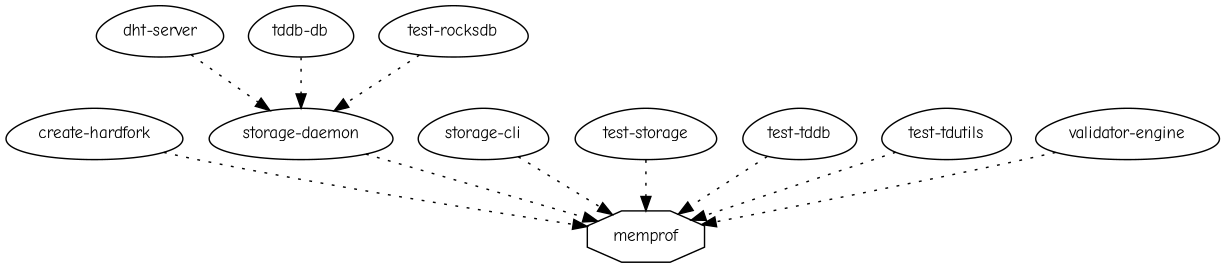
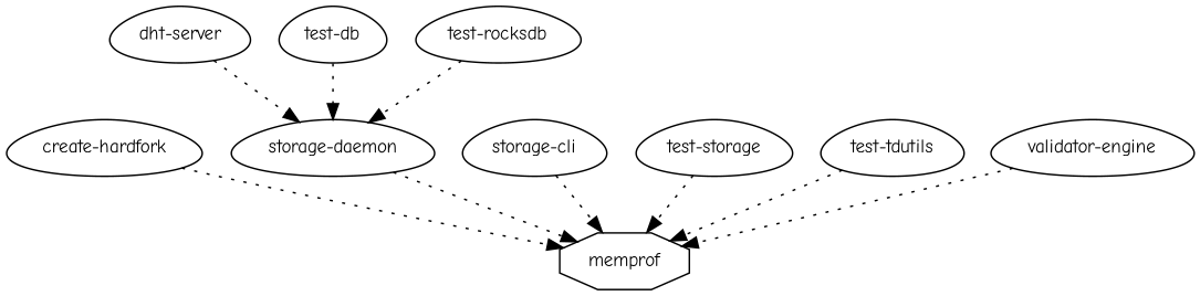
  digraph {
    fontname="Comic Neue"
    node [fontname="Comic Neue" fontsize=12 shape=egg]
    edge [fontname="Comic Neue" style=dotted]
    n1 [label=memprof shape=octagon]
    n2 [label="create-hardfork"]
    n3 [label="dht-server"]
    n4 [label="storage-daemon"]
    n5 [label="storage-cli"]
-   n6 [label="tddb-db"]
+   n6 [label="test-db"]
    n7 [label="test-rocksdb"]
    n8 [label="test-storage"]
-   n9 [label="test-tddb"]
    n10 [label="test-tdutils"]
    n11 [label="validator-engine"]
    n2 -> n1
    n3 -> n4
    n4 -> n1
    n5 -> n1
    n6 -> n4
    n7 -> n4
    n8 -> n1
-   n9 -> n1
    n10 -> n1
    n11 -> n1
  }
